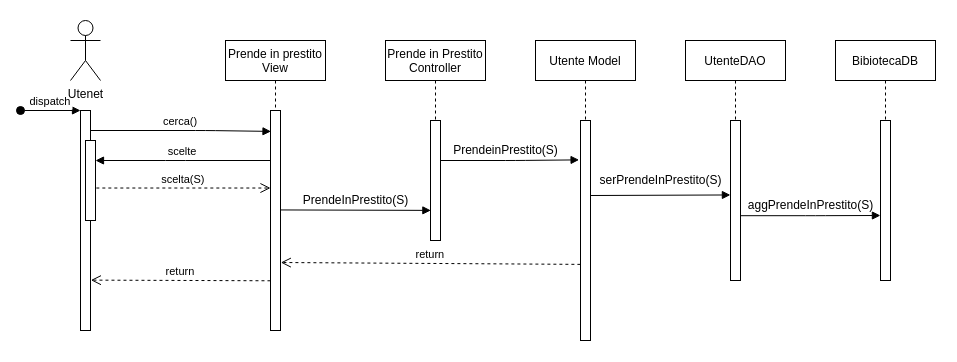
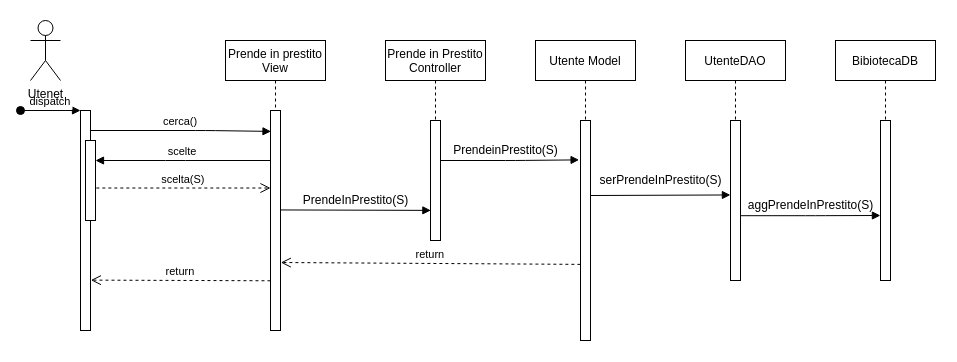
  <mxCell id="0" />
  <mxCell id="1" parent="0" />
  <mxCell id="2" value="Prende in prestito&#10;View" style="shape=umlLifeline;perimeter=lifelinePerimeter;container=0;collapsible=0;recursiveResize=0;rounded=0;shadow=0;strokeWidth=1;" parent="1" vertex="1"><mxGeometry x="225" y="40" width="100" height="200" as="geometry" /></mxCell>
  <mxCell id="3" value="cerca()" style="verticalAlign=bottom;endArrow=block;shadow=0;strokeWidth=1;entryX=0.05;entryY=0.095;entryDx=0;entryDy=0;entryPerimeter=0;" parent="1" source="6" target="10" edge="1"><mxGeometry relative="1" as="geometry"><mxPoint x="190" y="120" as="sourcePoint" /><Array as="points"><mxPoint x="205" y="130" /></Array></mxGeometry></mxCell>
  <mxCell id="4" value="scelte" style="verticalAlign=bottom;endArrow=block;shadow=0;strokeWidth=1;" parent="1" source="10" target="8" edge="1"><mxGeometry relative="1" as="geometry"><mxPoint x="155" y="160" as="sourcePoint" /><Array as="points"><mxPoint x="175" y="160" /></Array></mxGeometry></mxCell>
  <mxCell id="5" value="scelta(S)" style="verticalAlign=bottom;endArrow=open;dashed=1;endSize=8;exitX=1.083;exitY=0.594;shadow=0;strokeWidth=1;exitDx=0;exitDy=0;exitPerimeter=0;" parent="1" source="8" target="10" edge="1"><mxGeometry relative="1" as="geometry"><mxPoint x="255" y="188" as="targetPoint" /></mxGeometry></mxCell>
  <mxCell id="6" value="" style="points=[];perimeter=orthogonalPerimeter;rounded=0;shadow=0;strokeWidth=1;" parent="1" vertex="1"><mxGeometry x="80" y="110" width="10" height="220" as="geometry" /></mxCell>
  <mxCell id="7" value="dispatch" style="verticalAlign=bottom;startArrow=oval;endArrow=block;startSize=8;shadow=0;strokeWidth=1;" parent="1" target="6" edge="1"><mxGeometry relative="1" as="geometry"><mxPoint x="20" y="110" as="sourcePoint" /></mxGeometry></mxCell>
  <mxCell id="8" value="" style="points=[];perimeter=orthogonalPerimeter;rounded=0;shadow=0;strokeWidth=1;" parent="1" vertex="1"><mxGeometry x="85" y="140" width="10" height="80" as="geometry" /></mxCell>
- <mxCell id="9" value="Utenet" style="shape=umlActor;verticalLabelPosition=bottom;verticalAlign=top;html=1;outlineConnect=0;" parent="1" vertex="1"><mxGeometry x="70" y="20" width="30" height="60" as="geometry" /></mxCell>
+ <mxCell id="9" value="Utenet" style="shape=umlActor;verticalLabelPosition=bottom;verticalAlign=top;html=1;outlineConnect=0;" parent="1" vertex="1"><mxGeometry x="30" y="20" width="30" height="60" as="geometry" /></mxCell>
  <mxCell id="10" value="" style="points=[];perimeter=orthogonalPerimeter;rounded=0;shadow=0;strokeWidth=1;" parent="1" vertex="1"><mxGeometry x="270" y="110" width="10" height="220" as="geometry" /></mxCell>
  <mxCell id="11" value="Prende in Prestito&#10;Controller" style="shape=umlLifeline;perimeter=lifelinePerimeter;container=0;collapsible=0;recursiveResize=0;rounded=0;shadow=0;strokeWidth=1;" parent="1" vertex="1"><mxGeometry x="385" y="40" width="100" height="200" as="geometry" /></mxCell>
  <mxCell id="12" value="" style="points=[];perimeter=orthogonalPerimeter;rounded=0;shadow=0;strokeWidth=1;" parent="1" vertex="1"><mxGeometry x="430" y="120" width="10" height="120" as="geometry" /></mxCell>
  <mxCell id="13" value="" style="verticalAlign=bottom;endArrow=block;shadow=0;strokeWidth=1;exitX=1.021;exitY=0.452;exitDx=0;exitDy=0;exitPerimeter=0;entryX=0.036;entryY=0.749;entryDx=0;entryDy=0;entryPerimeter=0;" parent="1" source="10" target="12" edge="1"><mxGeometry relative="1" as="geometry"><mxPoint x="280" y="210" as="sourcePoint" /><mxPoint x="425" y="210" as="targetPoint" /></mxGeometry></mxCell>
  <mxCell id="14" value="PrendeInPrestito(S)" style="text;html=1;align=center;verticalAlign=middle;resizable=0;points=[];autosize=1;strokeColor=none;fillColor=none;" parent="1" vertex="1"><mxGeometry x="290" y="185" width="130" height="30" as="geometry" /></mxCell>
  <mxCell id="15" value="Utente Model" style="shape=umlLifeline;perimeter=lifelinePerimeter;container=0;collapsible=0;recursiveResize=0;rounded=0;shadow=0;strokeWidth=1;" parent="1" vertex="1"><mxGeometry x="535" y="40" width="100" height="230" as="geometry" /></mxCell>
  <mxCell id="16" value="" style="points=[];perimeter=orthogonalPerimeter;rounded=0;shadow=0;strokeWidth=1;" parent="1" vertex="1"><mxGeometry x="580" y="120" width="10" height="220" as="geometry" /></mxCell>
  <mxCell id="17" value="UtenteDAO" style="shape=umlLifeline;perimeter=lifelinePerimeter;container=0;collapsible=0;recursiveResize=0;rounded=0;shadow=0;strokeWidth=1;" parent="1" vertex="1"><mxGeometry x="685" y="40" width="100" height="240" as="geometry" /></mxCell>
  <mxCell id="18" value="" style="points=[];perimeter=orthogonalPerimeter;rounded=0;shadow=0;strokeWidth=1;" parent="1" vertex="1"><mxGeometry x="730" y="120" width="10" height="160" as="geometry" /></mxCell>
  <mxCell id="19" value="PrendeinPrestito(S)" style="text;html=1;align=center;verticalAlign=middle;resizable=0;points=[];autosize=1;strokeColor=none;fillColor=none;" parent="1" vertex="1"><mxGeometry x="440" y="135" width="130" height="30" as="geometry" /></mxCell>
  <mxCell id="20" value="" style="verticalAlign=bottom;endArrow=block;shadow=0;strokeWidth=1;entryX=-0.142;entryY=0.179;entryDx=0;entryDy=0;entryPerimeter=0;" parent="1" source="12" target="16" edge="1"><mxGeometry relative="1" as="geometry"><mxPoint x="440" y="230" as="sourcePoint" /><mxPoint x="575" y="160" as="targetPoint" /><Array as="points"><mxPoint x="515" y="160" /></Array></mxGeometry></mxCell>
  <mxCell id="21" value="serPrendeInPrestito(S)" style="text;html=1;align=center;verticalAlign=middle;resizable=0;points=[];autosize=1;strokeColor=none;fillColor=none;" parent="1" vertex="1"><mxGeometry x="585" y="165" width="150" height="30" as="geometry" /></mxCell>
  <mxCell id="22" value="" style="verticalAlign=bottom;endArrow=block;shadow=0;strokeWidth=1;entryX=0.966;entryY=0.982;entryDx=0;entryDy=0;entryPerimeter=0;exitX=0.035;exitY=1;exitDx=0;exitDy=0;exitPerimeter=0;" parent="1" source="21" target="21" edge="1"><mxGeometry relative="1" as="geometry"><mxPoint x="595" y="193" as="sourcePoint" /><mxPoint x="725" y="190" as="targetPoint" /></mxGeometry></mxCell>
  <mxCell id="23" value="return" style="verticalAlign=bottom;endArrow=open;dashed=1;endSize=8;shadow=0;strokeWidth=1;entryX=1.033;entryY=0.691;entryDx=0;entryDy=0;entryPerimeter=0;exitX=-0.011;exitY=0.654;exitDx=0;exitDy=0;exitPerimeter=0;" parent="1" source="16" target="10" edge="1"><mxGeometry relative="1" as="geometry"><mxPoint x="190" y="196" as="targetPoint" /><mxPoint x="575" y="290" as="sourcePoint" /><Array as="points" /></mxGeometry></mxCell>
  <mxCell id="24" value="BibiotecaDB" style="shape=umlLifeline;perimeter=lifelinePerimeter;container=0;collapsible=0;recursiveResize=0;rounded=0;shadow=0;strokeWidth=1;" parent="1" vertex="1"><mxGeometry x="835" y="40" width="100" height="230" as="geometry" /></mxCell>
  <mxCell id="25" value="" style="points=[];perimeter=orthogonalPerimeter;rounded=0;shadow=0;strokeWidth=1;" parent="1" vertex="1"><mxGeometry x="880" y="120" width="10" height="160" as="geometry" /></mxCell>
  <mxCell id="26" value="aggPrendeInPrestito(S)" style="text;html=1;align=center;verticalAlign=middle;resizable=0;points=[];autosize=1;strokeColor=none;fillColor=none;" parent="1" vertex="1"><mxGeometry x="735" y="190" width="150" height="30" as="geometry" /></mxCell>
  <mxCell id="27" value="" style="verticalAlign=bottom;endArrow=block;shadow=0;strokeWidth=1;entryX=-0.008;entryY=0.199;entryDx=0;entryDy=0;entryPerimeter=0;" parent="1" edge="1"><mxGeometry relative="1" as="geometry"><mxPoint x="740" y="215.2" as="sourcePoint" /><mxPoint x="879.92" y="215" as="targetPoint" /><Array as="points"><mxPoint x="815" y="215.2" /></Array></mxGeometry></mxCell>
  <mxCell id="28" value="return" style="verticalAlign=bottom;endArrow=open;dashed=1;endSize=8;shadow=0;strokeWidth=1;entryX=1.037;entryY=0.771;entryDx=0;entryDy=0;entryPerimeter=0;exitX=-0.002;exitY=0.774;exitDx=0;exitDy=0;exitPerimeter=0;" parent="1" source="10" target="6" edge="1"><mxGeometry relative="1" as="geometry"><mxPoint x="90" y="278.14" as="targetPoint" /><mxPoint x="265" y="278" as="sourcePoint" /><Array as="points" /></mxGeometry></mxCell>
